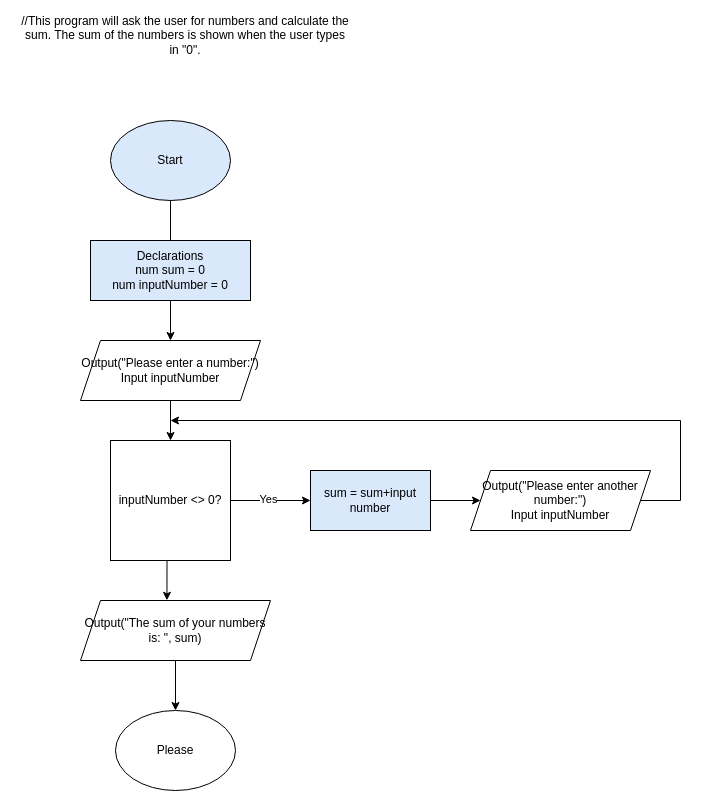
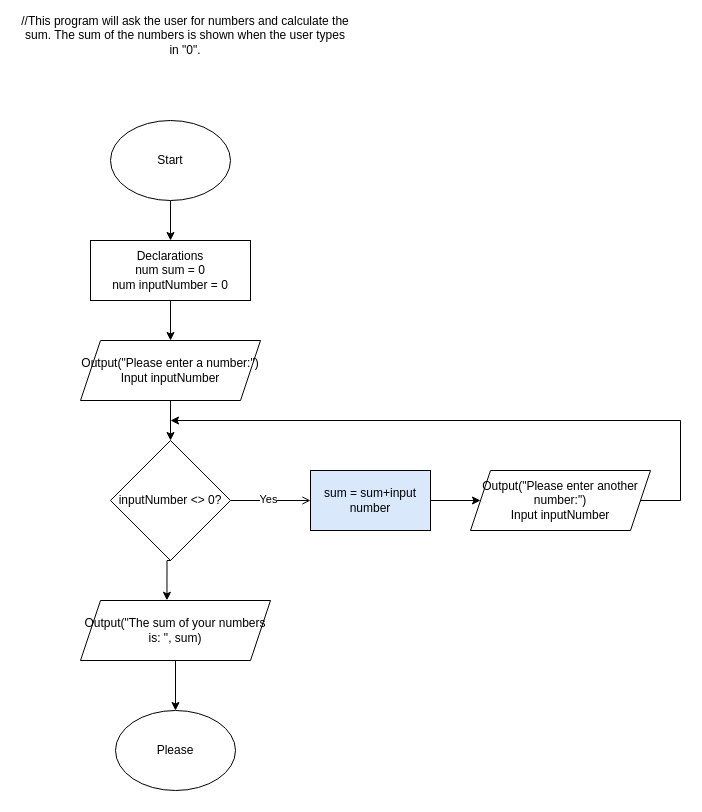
  <mxCell id="0" />
  <mxCell id="1" parent="0" />
  <mxCell id="2" value="//This program will ask the user for numbers and calculate the sum. The sum of the numbers is shown when the user types in &quot;0&quot;." style="text;html=1;align=center;verticalAlign=middle;whiteSpace=wrap;rounded=0;" vertex="1" parent="1"><mxGeometry x="20" y="20" width="330" height="30" as="geometry" /></mxCell>
- <mxCell id="3" style="edgeStyle=orthogonalEdgeStyle;rounded=0;orthogonalLoop=1;jettySize=auto;html=1;exitX=0.5;exitY=1;exitDx=0;exitDy=0;entryX=0.5;entryY=0;entryDx=0;entryDy=0;endArrow=none;" edge="1" parent="1" source="4" target="6"><mxGeometry relative="1" as="geometry" /></mxCell>
- <mxCell id="4" value="Start" style="ellipse;whiteSpace=wrap;html=1;fillColor=#dae8fc;" vertex="1" parent="1"><mxGeometry x="110" y="120" width="120" height="80" as="geometry" /></mxCell>
+ <mxCell id="3" style="edgeStyle=orthogonalEdgeStyle;rounded=0;orthogonalLoop=1;jettySize=auto;html=1;exitX=0.5;exitY=1;exitDx=0;exitDy=0;entryX=0.5;entryY=0;entryDx=0;entryDy=0;" edge="1" parent="1" source="4" target="6"><mxGeometry relative="1" as="geometry" /></mxCell>
+ <mxCell id="4" value="Start" style="ellipse;whiteSpace=wrap;html=1;" vertex="1" parent="1"><mxGeometry x="110" y="120" width="120" height="80" as="geometry" /></mxCell>
  <mxCell id="5" style="edgeStyle=orthogonalEdgeStyle;rounded=0;orthogonalLoop=1;jettySize=auto;html=1;exitX=0.5;exitY=1;exitDx=0;exitDy=0;entryX=0.5;entryY=0;entryDx=0;entryDy=0;" edge="1" parent="1" source="6" target="8"><mxGeometry relative="1" as="geometry" /></mxCell>
- <mxCell id="6" value="Declarations&lt;div&gt;num sum = 0&lt;/div&gt;&lt;div&gt;num inputNumber = 0&lt;/div&gt;" style="rounded=0;whiteSpace=wrap;html=1;fillColor=#dae8fc;" vertex="1" parent="1"><mxGeometry x="90" y="240" width="160" height="60" as="geometry" /></mxCell>
+ <mxCell id="6" value="Declarations&lt;div&gt;num sum = 0&lt;/div&gt;&lt;div&gt;num inputNumber = 0&lt;/div&gt;" style="rounded=0;whiteSpace=wrap;html=1;" vertex="1" parent="1"><mxGeometry x="90" y="240" width="160" height="60" as="geometry" /></mxCell>
  <mxCell id="7" style="edgeStyle=orthogonalEdgeStyle;rounded=0;orthogonalLoop=1;jettySize=auto;html=1;exitX=0.5;exitY=1;exitDx=0;exitDy=0;entryX=0.5;entryY=0;entryDx=0;entryDy=0;" edge="1" parent="1" source="8" target="11"><mxGeometry relative="1" as="geometry" /></mxCell>
  <mxCell id="8" value="Output(&quot;Please enter a number:&quot;)&lt;div&gt;Input inputNumber&lt;/div&gt;" style="shape=parallelogram;perimeter=parallelogramPerimeter;whiteSpace=wrap;html=1;fixedSize=1;" vertex="1" parent="1"><mxGeometry x="80" y="340" width="180" height="60" as="geometry" /></mxCell>
- <mxCell id="9" style="edgeStyle=orthogonalEdgeStyle;rounded=0;orthogonalLoop=1;jettySize=auto;html=1;exitX=1;exitY=0.5;exitDx=0;exitDy=0;entryX=0;entryY=0.5;entryDx=0;entryDy=0;" edge="1" parent="1" source="11" target="13"><mxGeometry relative="1" as="geometry" /></mxCell>
+ <mxCell id="9" style="edgeStyle=orthogonalEdgeStyle;rounded=0;orthogonalLoop=1;jettySize=auto;html=1;exitX=1;exitY=0.5;exitDx=0;exitDy=0;entryX=0;entryY=0.5;entryDx=0;entryDy=0;endArrow=open;" edge="1" parent="1" source="11" target="13"><mxGeometry relative="1" as="geometry" /></mxCell>
  <mxCell id="10" value="Yes" style="edgeLabel;html=1;align=center;verticalAlign=middle;resizable=0;points=[];" vertex="1" connectable="0" parent="9"><mxGeometry x="-0.075" y="2" relative="1" as="geometry"><mxPoint as="offset" /></mxGeometry></mxCell>
- <mxCell id="11" value="inputNumber &amp;lt;&amp;gt; 0?" style="whiteSpace=wrap;html=1;rounded=0;" vertex="1" parent="1"><mxGeometry x="110" y="440" width="120" height="120" as="geometry" /></mxCell>
+ <mxCell id="11" value="inputNumber &amp;lt;&amp;gt; 0?" style="rhombus;whiteSpace=wrap;html=1;" vertex="1" parent="1"><mxGeometry x="110" y="440" width="120" height="120" as="geometry" /></mxCell>
  <mxCell id="12" style="edgeStyle=orthogonalEdgeStyle;rounded=0;orthogonalLoop=1;jettySize=auto;html=1;exitX=1;exitY=0.5;exitDx=0;exitDy=0;" edge="1" parent="1" source="13" target="15"><mxGeometry relative="1" as="geometry" /></mxCell>
  <mxCell id="13" value="sum = sum+input number" style="rounded=0;whiteSpace=wrap;html=1;fillColor=#dae8fc;" vertex="1" parent="1"><mxGeometry x="310" y="470" width="120" height="60" as="geometry" /></mxCell>
  <mxCell id="14" style="edgeStyle=orthogonalEdgeStyle;rounded=0;orthogonalLoop=1;jettySize=auto;html=1;exitX=1;exitY=0.5;exitDx=0;exitDy=0;" edge="1" parent="1" source="15"><mxGeometry relative="1" as="geometry"><mxPoint x="170" y="420" as="targetPoint" /><Array as="points"><mxPoint x="680" y="500" /><mxPoint x="680" y="420" /></Array></mxGeometry></mxCell>
  <mxCell id="15" value="Output(&quot;Please enter another number:&quot;)&lt;div&gt;Input inputNumber&lt;/div&gt;" style="shape=parallelogram;perimeter=parallelogramPerimeter;whiteSpace=wrap;html=1;fixedSize=1;" vertex="1" parent="1"><mxGeometry x="470" y="470" width="180" height="60" as="geometry" /></mxCell>
  <mxCell id="16" style="edgeStyle=orthogonalEdgeStyle;rounded=0;orthogonalLoop=1;jettySize=auto;html=1;exitX=0.5;exitY=1;exitDx=0;exitDy=0;entryX=0.5;entryY=0;entryDx=0;entryDy=0;" edge="1" parent="1" source="17" target="19"><mxGeometry relative="1" as="geometry" /></mxCell>
  <mxCell id="17" value="Output(&quot;The sum of your numbers is: &quot;, sum)" style="shape=parallelogram;perimeter=parallelogramPerimeter;whiteSpace=wrap;html=1;fixedSize=1;" vertex="1" parent="1"><mxGeometry x="80" y="600" width="190" height="60" as="geometry" /></mxCell>
  <mxCell id="18" style="edgeStyle=orthogonalEdgeStyle;rounded=0;orthogonalLoop=1;jettySize=auto;html=1;exitX=0.5;exitY=1;exitDx=0;exitDy=0;entryX=0.455;entryY=-0.003;entryDx=0;entryDy=0;entryPerimeter=0;" edge="1" parent="1" source="11" target="17"><mxGeometry relative="1" as="geometry" /></mxCell>
  <mxCell id="19" value="Please" style="ellipse;whiteSpace=wrap;html=1;" vertex="1" parent="1"><mxGeometry x="115" y="710" width="120" height="80" as="geometry" /></mxCell>
